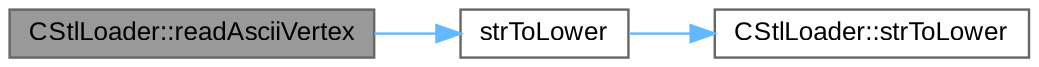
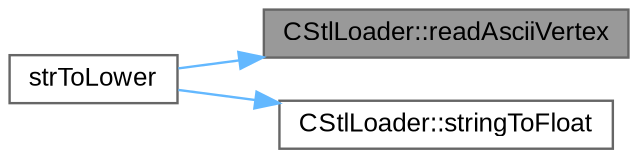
  digraph {
    rankdir=LR
    node [color=grey40 fillcolor=white fontname=Arial fontsize=11 shape=box style=filled]
    edge [color=steelblue1 fontname=Arial fontsize=11 labelfontname=Arial labelfontsize=11 style=solid]
    n1 [color=gray40 fillcolor=grey60 fontcolor=black height=0.2 label="CStlLoader::readAsciiVertex" width=0.4]
    n2 [height=0.2 label=strToLower width=0.4]
-   n3 [height=0.2 label="CStlLoader::strToLower" width=0.4]
-   n1 -> n2
+   n3 [height=0.2 label="CStlLoader::stringToFloat" width=0.4]
+   n2 -> n1
    n2 -> n3
  }
